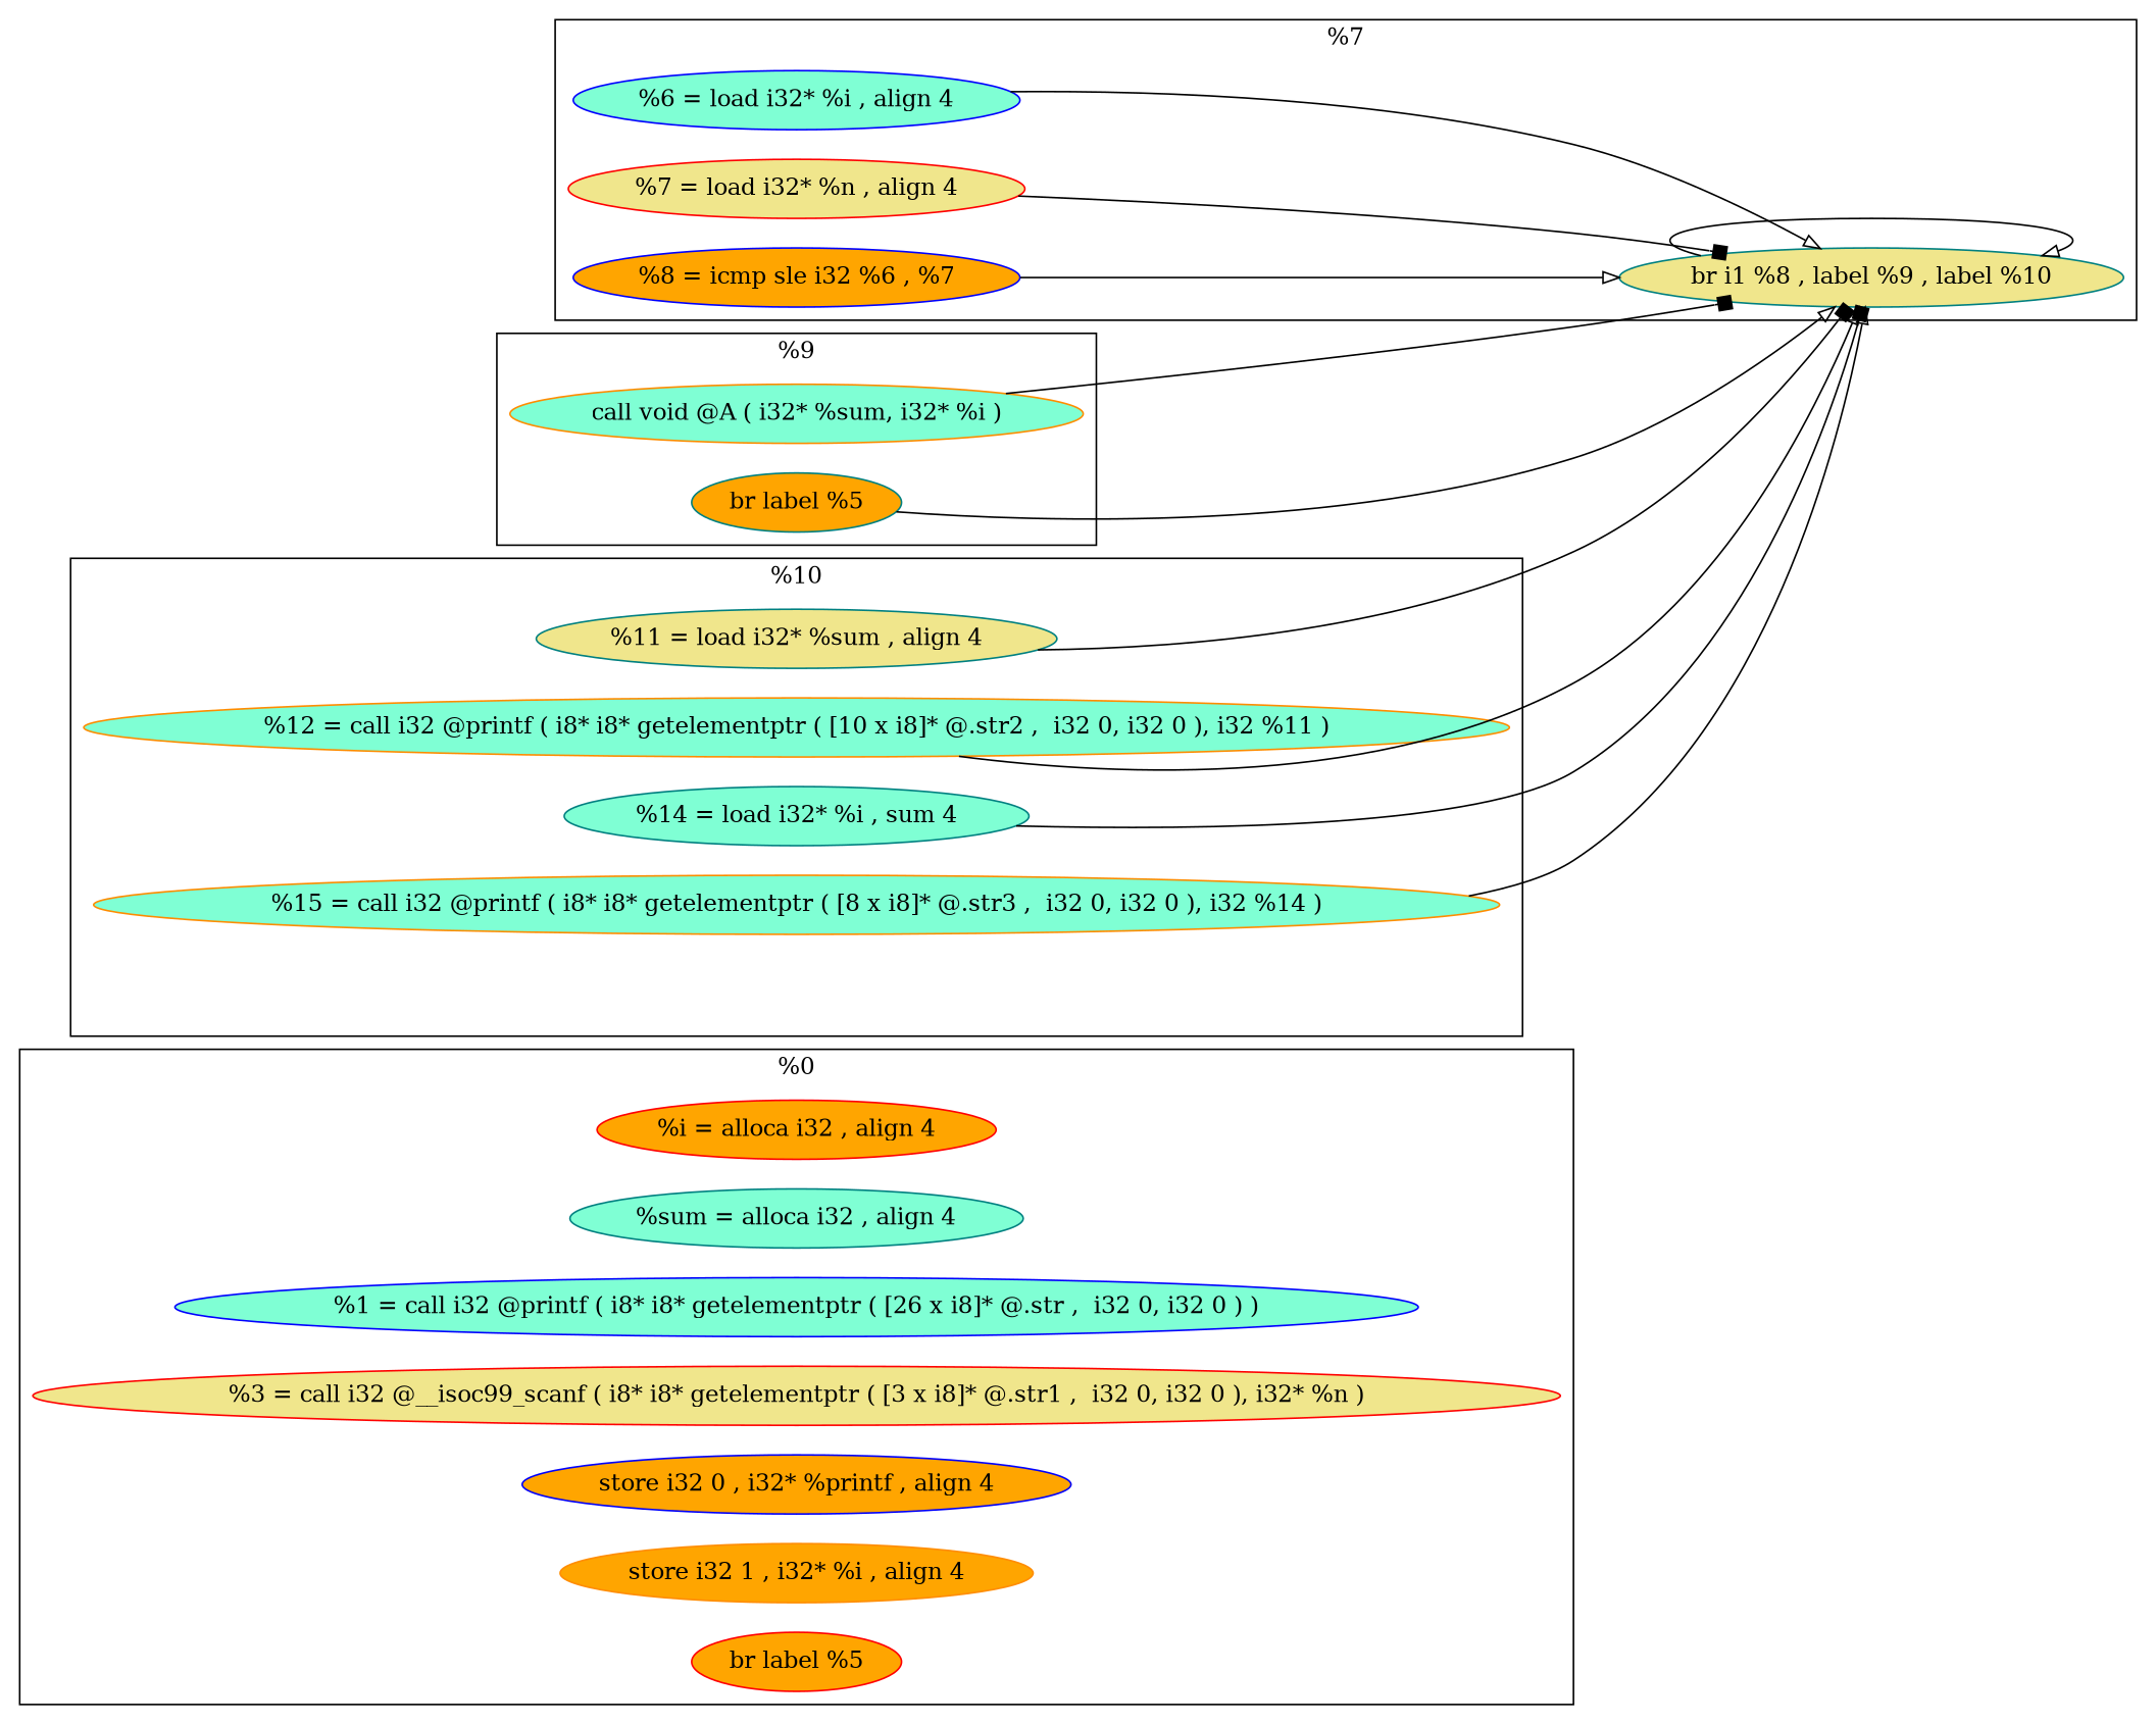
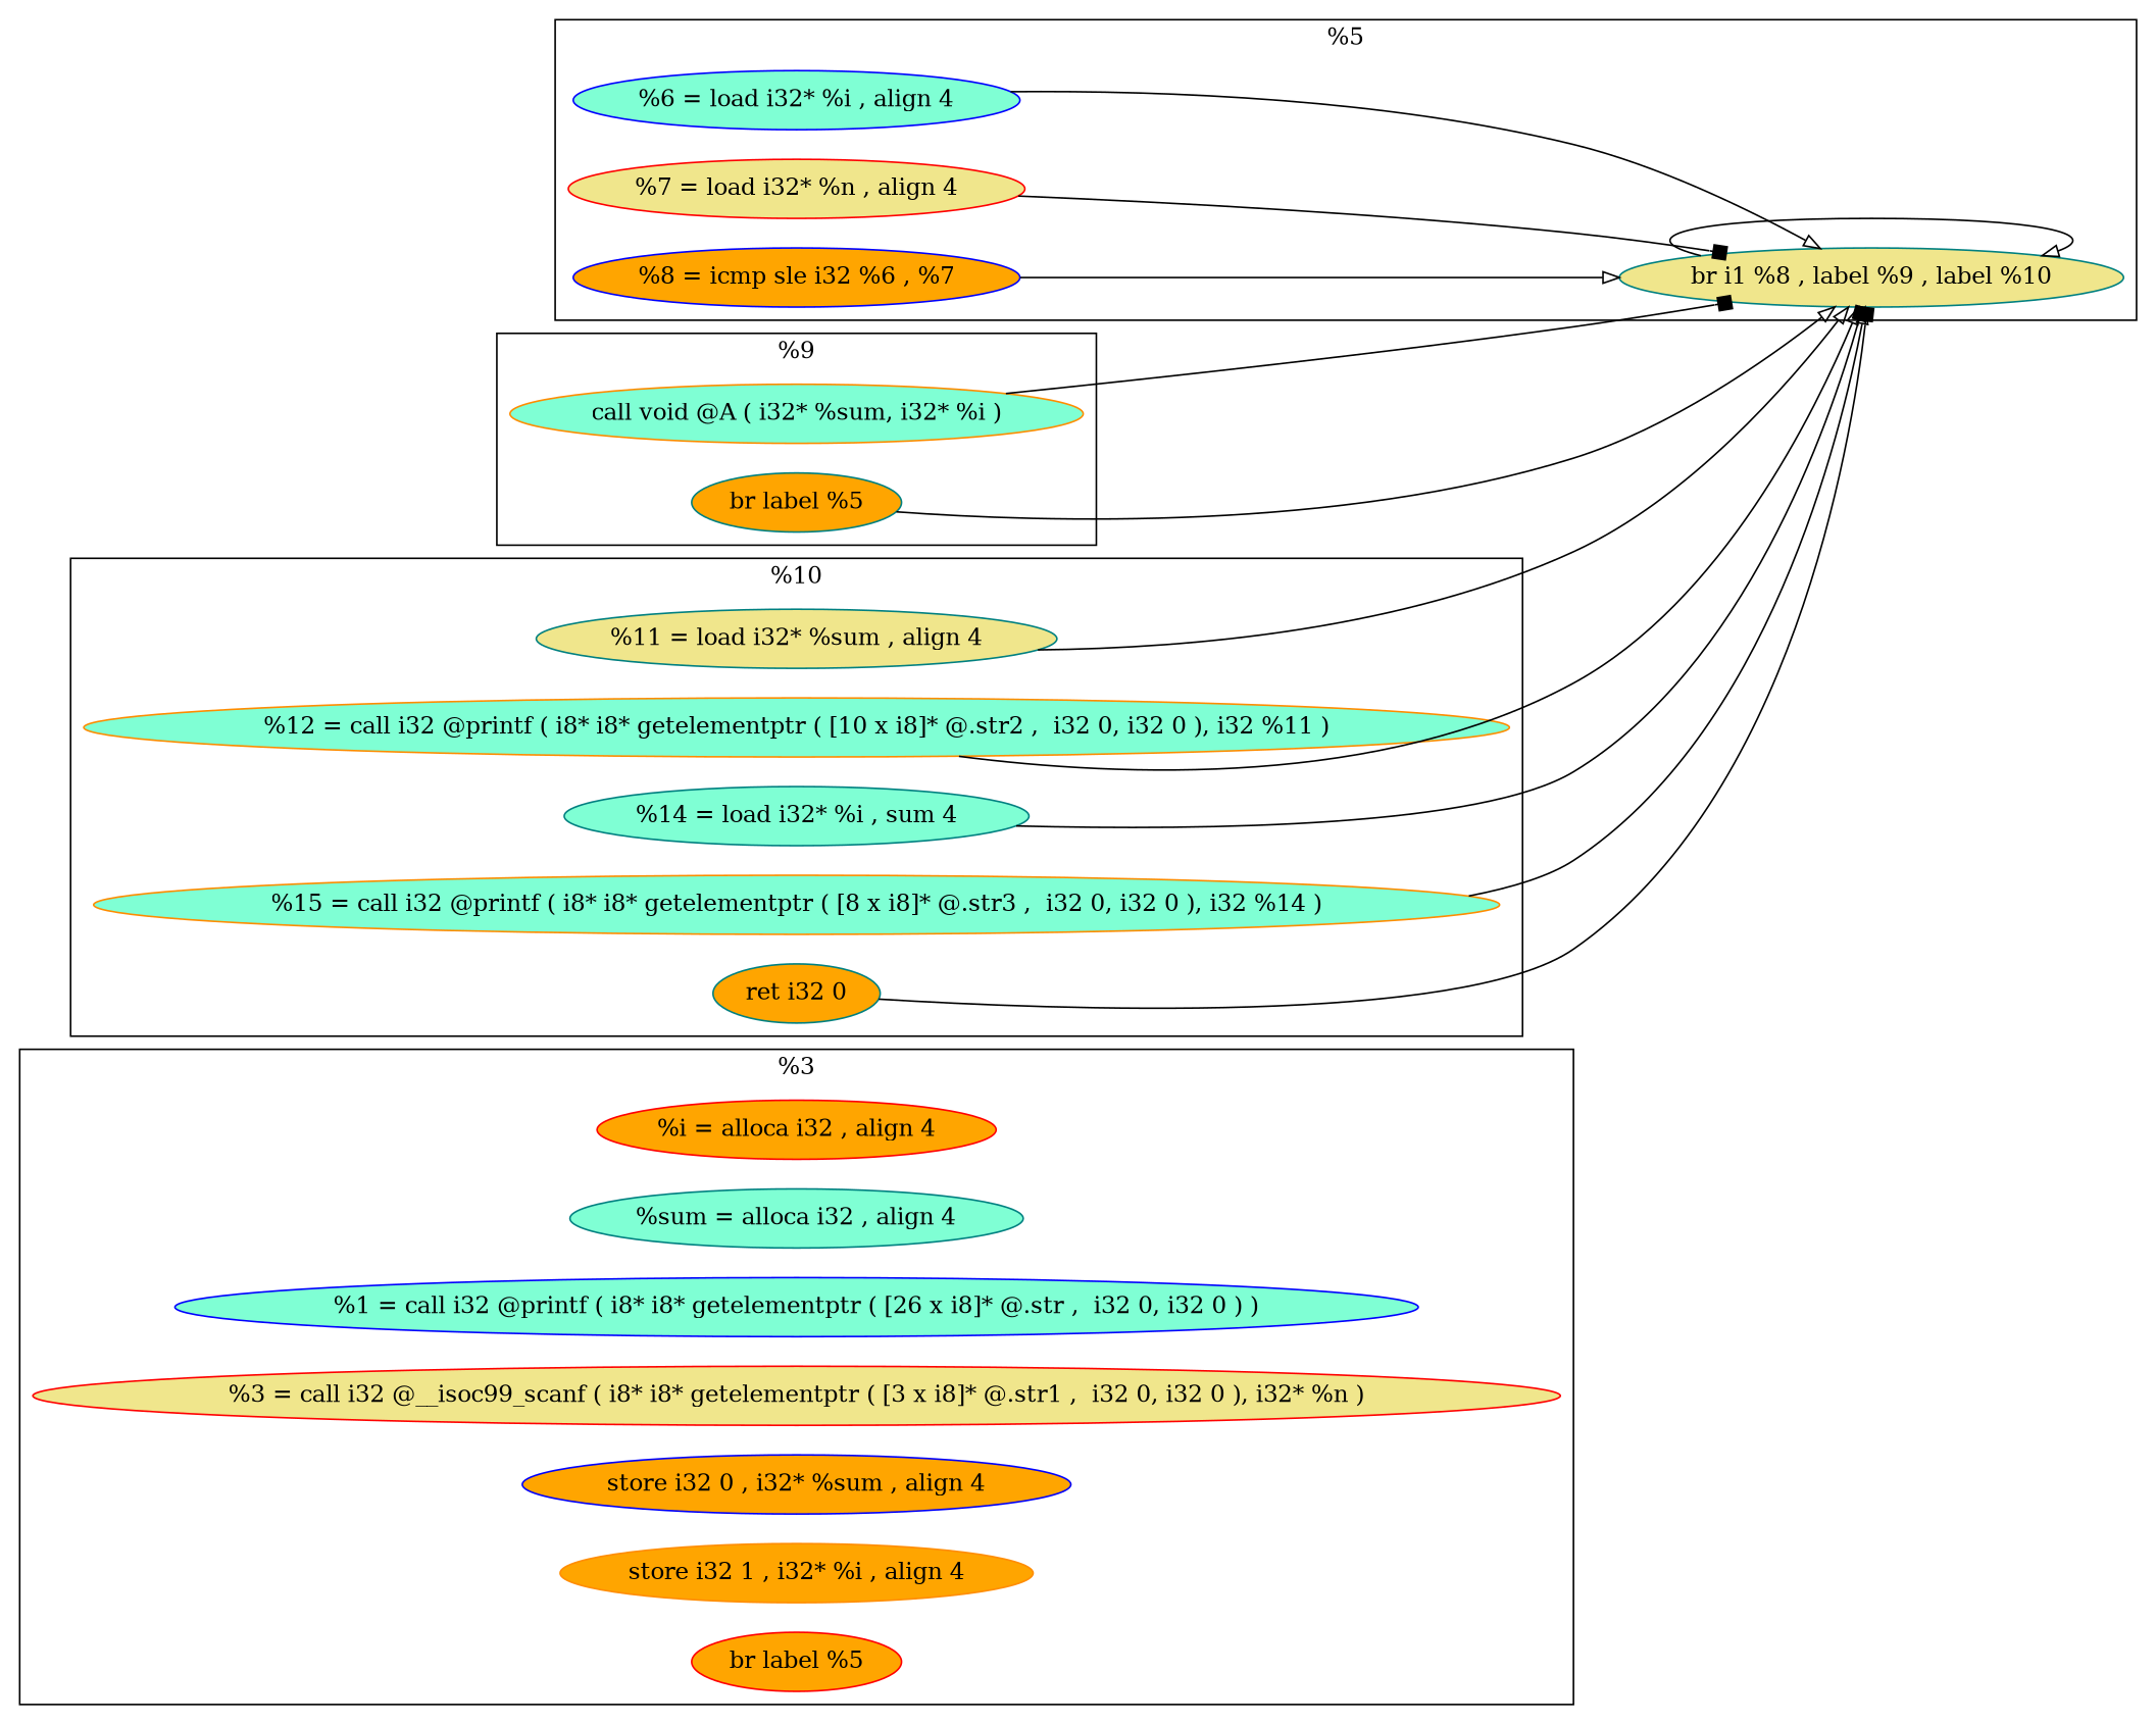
  digraph {
    rankdir=LR
    node [color=teal fillcolor=orange style=filled]
    edge [arrowhead=onormal]
    n1 [color=red height=0.5 label="%i = alloca i32 , align 4" width=3.3686]
    n2 [fillcolor=aquamarine height=0.5 label="%sum = alloca i32 , align 4" width=3.8165]
    n3 [color=blue fillcolor=aquamarine height=0.5 label="%1 = call i32 @printf ( i8* i8* getelementptr ( [26 x i8]* @.str ,  i32 0, i32 0 ) )" width=10.513]
    n4 [color=red fillcolor=khaki height=0.5 label="%3 = call i32 @__isoc99_scanf ( i8* i8* getelementptr ( [3 x i8]* @.str1 ,  i32 0, i32 0 ), i32* %n )" width=12.922]
-   n5 [color=blue height=0.5 label="store i32 0 , i32* %printf , align 4" width=4.4748]
+   n5 [color=blue height=0.5 label="store i32 0 , i32* %sum , align 4" width=4.4748]
    n6 [color=darkorange height=0.5 label="store i32 1 , i32* %i , align 4" width=4.004]
    n7 [color=red height=0.5 label="br label %5" width=1.7596]
    n8 [color=blue fillcolor=aquamarine height=0.5 label="%6 = load i32* %i , align 4" width=3.7616]
    n9 [fillcolor=khaki height=0.5 label="br i1 %8 , label %9 , label %10" width=4.2554]
    n10 [color=red fillcolor=khaki height=0.5 label="%7 = load i32* %n , align 4" width=3.8623]
    n11 [color=blue height=0.5 label="%8 = icmp sle i32 %6 , %7" width=3.7846]
    n12 [color=darkorange fillcolor=aquamarine height=0.5 label="call void @A ( i32* %sum, i32* %i )" width=4.8449]
    n13 [height=0.5 label="br label %5" width=1.7596]
    n14 [fillcolor=khaki height=0.5 label="%11 = load i32* %sum , align 4" width=4.397]
    n15 [color=darkorange fillcolor=aquamarine height=0.5 label="%12 = call i32 @printf ( i8* i8* getelementptr ( [10 x i8]* @.str2 ,  i32 0, i32 0 ), i32 %11 )" width=12.058]
    n16 [fillcolor=aquamarine height=0.5 label="%14 = load i32* %i , sum 4" width=3.9262]
    n17 [color=darkorange fillcolor=aquamarine height=0.5 label="%15 = call i32 @printf ( i8* i8* getelementptr ( [8 x i8]* @.str3 ,  i32 0, i32 0 ), i32 %14 )" width=11.893]
+   n18 [height=0.5 label="ret i32 0" width=1.3985]
    subgraph cluster_1 {
-     label="%0"
+     label="%3"
      n1
      n2
      n3
      n4
      n5
      n6
      n7
    }
    subgraph cluster_2 {
-     label="%7"
+     label="%5"
      n8
      n9
      n10
      n11
    }
    subgraph cluster_3 {
      label="%9"
      n12
      n13
    }
    subgraph cluster_4 {
      label="%10"
      n14
      n15
      n16
      n17
+     n18
    }
    n8 -> n9
    n9 -> n9
    n10 -> n9 [arrowhead=box]
    n11 -> n9
    n12 -> n9 [arrowhead=box]
    n13 -> n9
-   n14 -> n9 [arrowhead=box]
+   n14 -> n9
    n15 -> n9
    n16 -> n9 [arrowhead=box]
    n17 -> n9
+   n18 -> n9 [arrowhead=box]
  }
